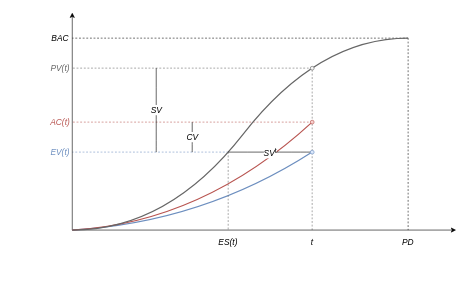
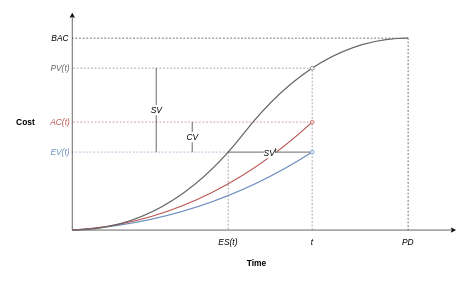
  <mxCell id="0" />
  <mxCell id="1" parent="0" />
  <mxCell id="2" value="" style="endArrow=none;dashed=1;html=1;strokeColor=#000000;strokeWidth=1;curved=1;fillColor=#f5f5f5;fontSize=14;" edge="1" parent="1"><mxGeometry width="50" height="50" relative="1" as="geometry"><mxPoint x="680" y="63" as="sourcePoint" /><mxPoint x="680" y="383" as="targetPoint" /></mxGeometry></mxCell>
  <mxCell id="3" value="" style="endArrow=none;dashed=1;html=1;strokeColor=#000000;strokeWidth=1;curved=1;fillColor=#f5f5f5;fontSize=14;" edge="1" parent="1"><mxGeometry width="50" height="50" relative="1" as="geometry"><mxPoint x="680" y="63" as="sourcePoint" /><mxPoint x="120" y="63" as="targetPoint" /></mxGeometry></mxCell>
  <mxCell id="4" value="" style="endArrow=none;dashed=1;html=1;strokeColor=#666666;strokeWidth=1;curved=1;fillColor=#f5f5f5;fontSize=14;" parent="1" source="25" edge="1"><mxGeometry width="50" height="50" relative="1" as="geometry"><mxPoint x="530" y="123" as="sourcePoint" /><mxPoint x="520" y="383" as="targetPoint" /></mxGeometry></mxCell>
  <mxCell id="5" value="" style="endArrow=none;dashed=1;html=1;strokeColor=#666666;strokeWidth=1;curved=1;fillColor=#f5f5f5;fontSize=14;" parent="1" edge="1"><mxGeometry width="50" height="50" relative="1" as="geometry"><mxPoint x="520" y="113" as="sourcePoint" /><mxPoint x="120" y="113" as="targetPoint" /></mxGeometry></mxCell>
  <mxCell id="6" value="" style="endArrow=none;dashed=1;html=1;strokeColor=#b85450;strokeWidth=1;curved=1;fillColor=#f8cecc;fontSize=14;" parent="1" edge="1"><mxGeometry width="50" height="50" relative="1" as="geometry"><mxPoint x="520" y="203" as="sourcePoint" /><mxPoint x="120" y="203" as="targetPoint" /></mxGeometry></mxCell>
  <mxCell id="7" value="" style="endArrow=none;dashed=1;html=1;strokeColor=#6c8ebf;strokeWidth=1;curved=1;fillColor=#dae8fc;fontSize=14;" parent="1" edge="1"><mxGeometry width="50" height="50" relative="1" as="geometry"><mxPoint x="380" y="253" as="sourcePoint" /><mxPoint x="120" y="253" as="targetPoint" /></mxGeometry></mxCell>
  <mxCell id="8" value="" style="endArrow=classic;html=1;rounded=0;fontSize=14;" parent="1" edge="1"><mxGeometry width="50" height="50" relative="1" as="geometry"><mxPoint x="120" y="383" as="sourcePoint" /><mxPoint x="760" y="383" as="targetPoint" /></mxGeometry></mxCell>
  <mxCell id="9" value="" style="endArrow=classic;html=1;rounded=0;fontSize=14;" parent="1" edge="1"><mxGeometry width="50" height="50" relative="1" as="geometry"><mxPoint x="119.996" y="383" as="sourcePoint" /><mxPoint x="119.996" y="20.5" as="targetPoint" /></mxGeometry></mxCell>
  <mxCell id="10" value="&lt;i style=&quot;font-size: 14px;&quot;&gt;BAC&lt;/i&gt;" style="rounded=0;whiteSpace=wrap;html=1;strokeColor=none;fillColor=none;fontSize=14;" parent="1" vertex="1"><mxGeometry x="80" y="43" width="40" height="40" as="geometry" /></mxCell>
+ <mxCell id="11" value="&lt;span style=&quot;font-style: normal; font-size: 14px;&quot;&gt;Time&lt;/span&gt;" style="rounded=0;whiteSpace=wrap;html=1;strokeColor=none;fillColor=none;fontStyle=3;fontSize=14;verticalAlign=top;" parent="1" vertex="1"><mxGeometry x="120" y="423" width="614.74" height="40" as="geometry" /></mxCell>
+ <mxCell id="12" value="&lt;span style=&quot;font-style: normal; font-size: 14px;&quot;&gt;Cost&lt;/span&gt;" style="rounded=0;whiteSpace=wrap;html=1;strokeColor=none;fillColor=none;fontStyle=3;fontSize=14;align=right;" parent="1" vertex="1"><mxGeometry x="20" y="23" width="40" height="360" as="geometry" /></mxCell>
  <mxCell id="13" value="&lt;i style=&quot;font-size: 14px;&quot;&gt;PD&lt;/i&gt;" style="rounded=0;whiteSpace=wrap;html=1;strokeColor=none;fillColor=none;fontSize=14;" parent="1" vertex="1"><mxGeometry x="660" y="383" width="40" height="40" as="geometry" /></mxCell>
  <mxCell id="14" value="&lt;i style=&quot;font-size: 14px;&quot;&gt;t&lt;/i&gt;" style="rounded=0;whiteSpace=wrap;html=1;strokeColor=none;fillColor=none;fontSize=14;" parent="1" vertex="1"><mxGeometry x="500.07" y="383" width="40" height="40" as="geometry" /></mxCell>
  <mxCell id="15" value="CV" style="endArrow=none;startArrow=none;html=1;strokeColor=#000000;strokeWidth=1;curved=1;fontStyle=2;startFill=0;endFill=0;fontSize=14;" parent="1" edge="1"><mxGeometry width="50" height="50" relative="1" as="geometry"><mxPoint x="320" y="253" as="sourcePoint" /><mxPoint x="320" y="203" as="targetPoint" /><mxPoint as="offset" /></mxGeometry></mxCell>
  <mxCell id="16" value="&lt;i style=&quot;font-size: 14px;&quot;&gt;SV&lt;/i&gt;" style="endArrow=none;html=1;strokeColor=#000000;strokeWidth=1;curved=1;fontSize=14;" parent="1" edge="1"><mxGeometry width="50" height="50" relative="1" as="geometry"><mxPoint x="260" y="253" as="sourcePoint" /><mxPoint x="260" y="113" as="targetPoint" /></mxGeometry></mxCell>
  <mxCell id="17" value="&lt;i style=&quot;font-size: 14px;&quot;&gt;ES(t)&lt;/i&gt;" style="rounded=0;whiteSpace=wrap;html=1;strokeColor=none;fillColor=none;fontSize=14;" parent="1" vertex="1"><mxGeometry x="360" y="383" width="40" height="40" as="geometry" /></mxCell>
  <mxCell id="18" value="&lt;i style=&quot;font-size: 14px;&quot;&gt;AC(t)&lt;/i&gt;" style="rounded=0;whiteSpace=wrap;html=1;strokeColor=none;fillColor=none;fontSize=14;labelBackgroundColor=none;fontColor=#B85450;" parent="1" vertex="1"><mxGeometry x="80" y="183" width="40" height="40" as="geometry" /></mxCell>
  <mxCell id="19" value="&lt;i style=&quot;font-size: 14px;&quot;&gt;EV(t)&lt;/i&gt;" style="rounded=0;whiteSpace=wrap;html=1;strokeColor=none;fillColor=none;fontSize=14;fontColor=#6C8EBF;" parent="1" vertex="1"><mxGeometry x="80" y="233.13" width="40" height="40" as="geometry" /></mxCell>
  <mxCell id="20" value="&lt;i style=&quot;font-size: 14px;&quot;&gt;&lt;font&gt;PV(t)&lt;/font&gt;&lt;/i&gt;" style="rounded=0;whiteSpace=wrap;html=1;strokeColor=none;fillColor=none;fontSize=14;labelBackgroundColor=none;fontColor=#666666;" parent="1" vertex="1"><mxGeometry x="80" y="93.12" width="40" height="40" as="geometry" /></mxCell>
  <mxCell id="21" value="" style="endArrow=none;html=1;strokeColor=#6c8ebf;strokeWidth=2;curved=1;fillColor=#dae8fc;fontSize=14;" parent="1" edge="1"><mxGeometry width="50" height="50" relative="1" as="geometry"><mxPoint x="119.996" y="383" as="sourcePoint" /><mxPoint x="520" y="253" as="targetPoint" /><Array as="points"><mxPoint x="337.715" y="370.5" /></Array></mxGeometry></mxCell>
  <mxCell id="22" value="" style="endArrow=none;html=1;strokeColor=#b85450;strokeWidth=2;curved=1;fillColor=#f8cecc;fontSize=14;" parent="1" edge="1"><mxGeometry width="50" height="50" relative="1" as="geometry"><mxPoint x="119.996" y="383" as="sourcePoint" /><mxPoint x="520" y="203" as="targetPoint" /><Array as="points"><mxPoint x="337.715" y="370.5" /></Array></mxGeometry></mxCell>
  <mxCell id="23" value="" style="ellipse;whiteSpace=wrap;html=1;labelBackgroundColor=none;fontSize=14;fillColor=#f8cecc;strokeColor=#b85450;" parent="1" vertex="1"><mxGeometry x="516.865" y="199.875" width="6.404" height="6.25" as="geometry" /></mxCell>
  <mxCell id="24" value="" style="endArrow=none;html=1;startArrow=none;startFill=0;curved=1;fillColor=#f5f5f5;strokeColor=#666666;strokeWidth=2;fontSize=14;" parent="1" edge="1"><mxGeometry width="50" height="50" relative="1" as="geometry"><mxPoint x="119.996" y="383" as="sourcePoint" /><mxPoint x="680" y="63" as="targetPoint" /><Array as="points"><mxPoint x="280" y="383" /><mxPoint x="530" y="63" /></Array></mxGeometry></mxCell>
  <mxCell id="25" value="" style="ellipse;whiteSpace=wrap;html=1;labelBackgroundColor=none;fontSize=14;fillColor=#f5f5f5;strokeColor=#666666;fontColor=#333333;" parent="1" vertex="1"><mxGeometry x="516.865" y="109.995" width="6.404" height="6.25" as="geometry" /></mxCell>
  <mxCell id="26" value="&lt;span style=&quot;font-size: 14px;&quot;&gt;&lt;i&gt;SV&lt;/i&gt;&lt;sup style=&quot;&quot;&gt;t&lt;/sup&gt;&lt;/span&gt;" style="endArrow=none;html=1;strokeColor=#000000;strokeWidth=1;curved=1;fontSize=14;startArrow=none;" parent="1" edge="1"><mxGeometry width="50" height="50" relative="1" as="geometry"><mxPoint x="519.867" y="253" as="sourcePoint" /><mxPoint x="380" y="253" as="targetPoint" /><mxPoint as="offset" /></mxGeometry></mxCell>
  <mxCell id="27" value="" style="ellipse;whiteSpace=wrap;html=1;labelBackgroundColor=none;fontSize=14;fillColor=#dae8fc;strokeColor=#6c8ebf;" parent="1" vertex="1"><mxGeometry x="516.865" y="250.005" width="6.404" height="6.25" as="geometry" /></mxCell>
  <mxCell id="28" value="" style="endArrow=none;dashed=1;html=1;strokeColor=#666666;strokeWidth=1;curved=1;fillColor=#f5f5f5;fontSize=14;" parent="1" edge="1"><mxGeometry width="50" height="50" relative="1" as="geometry"><mxPoint x="380" y="253" as="sourcePoint" /><mxPoint x="380" y="383" as="targetPoint" /></mxGeometry></mxCell>
